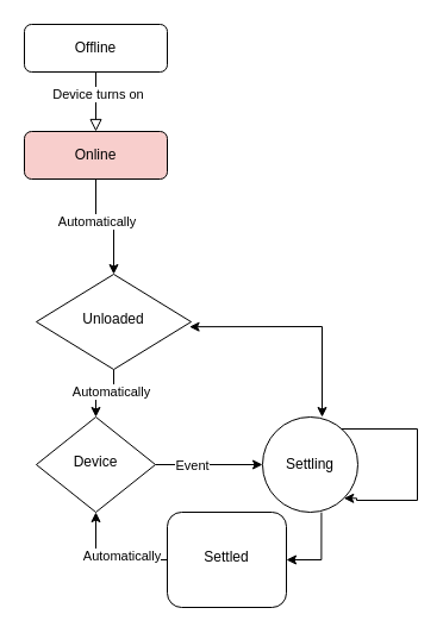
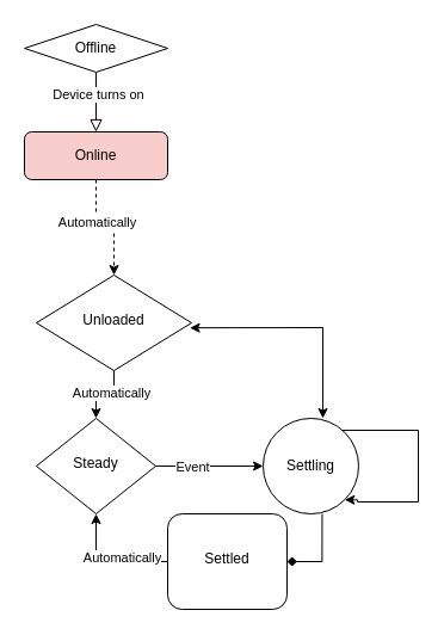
  <mxCell id="0" />
  <mxCell id="1" parent="0" />
  <mxCell id="2" value="" style="rounded=0;html=1;jettySize=auto;orthogonalLoop=1;fontSize=11;endArrow=block;endFill=0;endSize=8;strokeWidth=1;shadow=0;labelBackgroundColor=none;edgeStyle=orthogonalEdgeStyle;" parent="1" source="4" edge="1"><mxGeometry relative="1" as="geometry"><mxPoint x="80" y="110" as="targetPoint" /></mxGeometry></mxCell>
  <mxCell id="3" value="Device turns on" style="edgeLabel;html=1;align=center;verticalAlign=middle;resizable=0;points=[];" vertex="1" connectable="0" parent="2"><mxGeometry x="-0.274" y="1" relative="1" as="geometry"><mxPoint as="offset" /></mxGeometry></mxCell>
- <mxCell id="4" value="Offline" style="rounded=1;whiteSpace=wrap;html=1;fontSize=12;glass=0;strokeWidth=1;shadow=0;" parent="1" vertex="1"><mxGeometry x="20" y="20" width="120" height="40" as="geometry" /></mxCell>
+ <mxCell id="4" value="Offline" style="rhombus;whiteSpace=wrap;html=1;fontSize=12;glass=0;strokeWidth=1;shadow=0;" parent="1" vertex="1"><mxGeometry x="20" y="20" width="120" height="40" as="geometry" /></mxCell>
  <mxCell id="5" style="edgeStyle=orthogonalEdgeStyle;rounded=0;orthogonalLoop=1;jettySize=auto;html=1;entryX=0.5;entryY=0;entryDx=0;entryDy=0;" edge="1" parent="1" source="7" target="13"><mxGeometry relative="1" as="geometry" /></mxCell>
  <mxCell id="6" value="Automatically" style="edgeLabel;html=1;align=center;verticalAlign=middle;resizable=0;points=[];" vertex="1" connectable="0" parent="5"><mxGeometry x="-0.336" y="-3" relative="1" as="geometry"><mxPoint as="offset" /></mxGeometry></mxCell>
  <mxCell id="7" value="Unloaded" style="rhombus;whiteSpace=wrap;html=1;shadow=0;fontFamily=Helvetica;fontSize=12;align=center;strokeWidth=1;spacing=6;spacingTop=-4;" parent="1" vertex="1"><mxGeometry x="30" y="230" width="130" height="80" as="geometry" /></mxCell>
- <mxCell id="8" style="edgeStyle=orthogonalEdgeStyle;rounded=0;orthogonalLoop=1;jettySize=auto;html=1;entryX=0.5;entryY=0;entryDx=0;entryDy=0;" edge="1" parent="1" source="10" target="7"><mxGeometry relative="1" as="geometry" /></mxCell>
+ <mxCell id="8" style="edgeStyle=orthogonalEdgeStyle;rounded=0;orthogonalLoop=1;jettySize=auto;html=1;entryX=0.5;entryY=0;entryDx=0;entryDy=0;dashed=1;" edge="1" parent="1" source="10" target="7"><mxGeometry relative="1" as="geometry" /></mxCell>
  <mxCell id="9" value="Automatically" style="edgeLabel;html=1;align=center;verticalAlign=middle;resizable=0;points=[];" vertex="1" connectable="0" parent="8"><mxGeometry x="-0.268" relative="1" as="geometry"><mxPoint as="offset" /></mxGeometry></mxCell>
  <mxCell id="10" value="Online" style="rounded=1;whiteSpace=wrap;html=1;fontSize=12;glass=0;strokeWidth=1;shadow=0;fillColor=#f8cecc;" vertex="1" parent="1"><mxGeometry x="20" y="110" width="120" height="40" as="geometry" /></mxCell>
  <mxCell id="11" style="edgeStyle=orthogonalEdgeStyle;rounded=0;orthogonalLoop=1;jettySize=auto;html=1;" edge="1" parent="1" source="13"><mxGeometry relative="1" as="geometry"><mxPoint x="220" y="390" as="targetPoint" /></mxGeometry></mxCell>
  <mxCell id="12" value="Event" style="edgeLabel;html=1;align=center;verticalAlign=middle;resizable=0;points=[];" vertex="1" connectable="0" parent="11"><mxGeometry x="-0.343" relative="1" as="geometry"><mxPoint as="offset" /></mxGeometry></mxCell>
- <mxCell id="13" value="Device" style="rhombus;whiteSpace=wrap;html=1;shadow=0;fontFamily=Helvetica;fontSize=12;align=center;strokeWidth=1;spacing=6;spacingTop=-4;" vertex="1" parent="1"><mxGeometry x="30" y="350" width="100" height="80" as="geometry" /></mxCell>
- <mxCell id="14" style="edgeStyle=orthogonalEdgeStyle;rounded=0;orthogonalLoop=1;jettySize=auto;html=1;entryX=1;entryY=0.5;entryDx=0;entryDy=0;exitX=0.618;exitY=1.002;exitDx=0;exitDy=0;exitPerimeter=0;" edge="1" parent="1" source="19" target="18"><mxGeometry relative="1" as="geometry"><mxPoint x="270" y="470" as="targetPoint" /><mxPoint x="270" y="430" as="sourcePoint" /><Array as="points"><mxPoint x="269" y="470" /></Array></mxGeometry></mxCell>
+ <mxCell id="13" value="Steady" style="rhombus;whiteSpace=wrap;html=1;shadow=0;fontFamily=Helvetica;fontSize=12;align=center;strokeWidth=1;spacing=6;spacingTop=-4;" vertex="1" parent="1"><mxGeometry x="30" y="350" width="100" height="80" as="geometry" /></mxCell>
+ <mxCell id="14" style="edgeStyle=orthogonalEdgeStyle;rounded=0;orthogonalLoop=1;jettySize=auto;html=1;entryX=1;entryY=0.5;entryDx=0;entryDy=0;exitX=0.618;exitY=1.002;exitDx=0;exitDy=0;exitPerimeter=0;endArrow=diamond;" edge="1" parent="1" source="19" target="18"><mxGeometry relative="1" as="geometry"><mxPoint x="270" y="470" as="targetPoint" /><mxPoint x="270" y="430" as="sourcePoint" /><Array as="points"><mxPoint x="269" y="470" /></Array></mxGeometry></mxCell>
  <mxCell id="15" value="" style="endArrow=classic;startArrow=classic;html=1;rounded=0;exitX=0.989;exitY=0.552;exitDx=0;exitDy=0;exitPerimeter=0;entryX=0.5;entryY=0;entryDx=0;entryDy=0;" edge="1" parent="1" source="7"><mxGeometry width="50" height="50" relative="1" as="geometry"><mxPoint x="170" y="230" as="sourcePoint" /><mxPoint x="270" y="350" as="targetPoint" /><Array as="points"><mxPoint x="270" y="274" /></Array></mxGeometry></mxCell>
  <mxCell id="16" style="edgeStyle=orthogonalEdgeStyle;rounded=0;orthogonalLoop=1;jettySize=auto;html=1;entryX=0.5;entryY=1;entryDx=0;entryDy=0;" edge="1" parent="1" source="18" target="13"><mxGeometry relative="1" as="geometry" /></mxCell>
  <mxCell id="17" value="Automatically" style="edgeLabel;html=1;align=center;verticalAlign=middle;resizable=0;points=[];" vertex="1" connectable="0" parent="16"><mxGeometry x="-0.225" y="-4" relative="1" as="geometry"><mxPoint as="offset" /></mxGeometry></mxCell>
  <mxCell id="18" value="Settled" style="whiteSpace=wrap;html=1;shadow=0;fontFamily=Helvetica;fontSize=12;align=center;strokeWidth=1;spacing=6;spacingTop=-4;rounded=1;" vertex="1" parent="1"><mxGeometry x="140" y="430" width="100" height="80" as="geometry" /></mxCell>
  <mxCell id="19" value="Settling" style="ellipse;whiteSpace=wrap;html=1;aspect=fixed;" vertex="1" parent="1"><mxGeometry x="220" y="350" width="80" height="80" as="geometry" /></mxCell>
  <mxCell id="20" style="edgeStyle=orthogonalEdgeStyle;rounded=0;orthogonalLoop=1;jettySize=auto;html=1;entryX=1;entryY=1;entryDx=0;entryDy=0;" edge="1" parent="1" source="19" target="19"><mxGeometry relative="1" as="geometry"><Array as="points"><mxPoint x="350" y="360" /><mxPoint x="350" y="420" /><mxPoint x="299" y="420" /><mxPoint x="299" y="418" /></Array></mxGeometry></mxCell>
